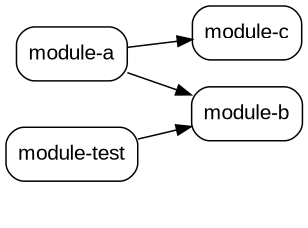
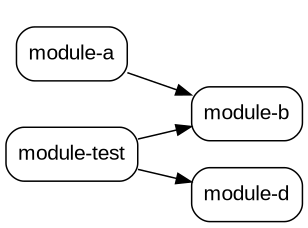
  digraph {
    rankdir=LR
    node [fontname=Arial fontsize=14 shape=box style=rounded]
    edge [fontname=Arial fontsize=10]
-   n1 [label=<module-c>]
    n2 [label=<module-a>]
    n3 [label=<module-b>]
    n4 [label=<module-test>]
-   n2 -> n1
+   n5 [label=<module-d>]
    n2 -> n3
    n4 -> n3
+   n4 -> n5
  }
